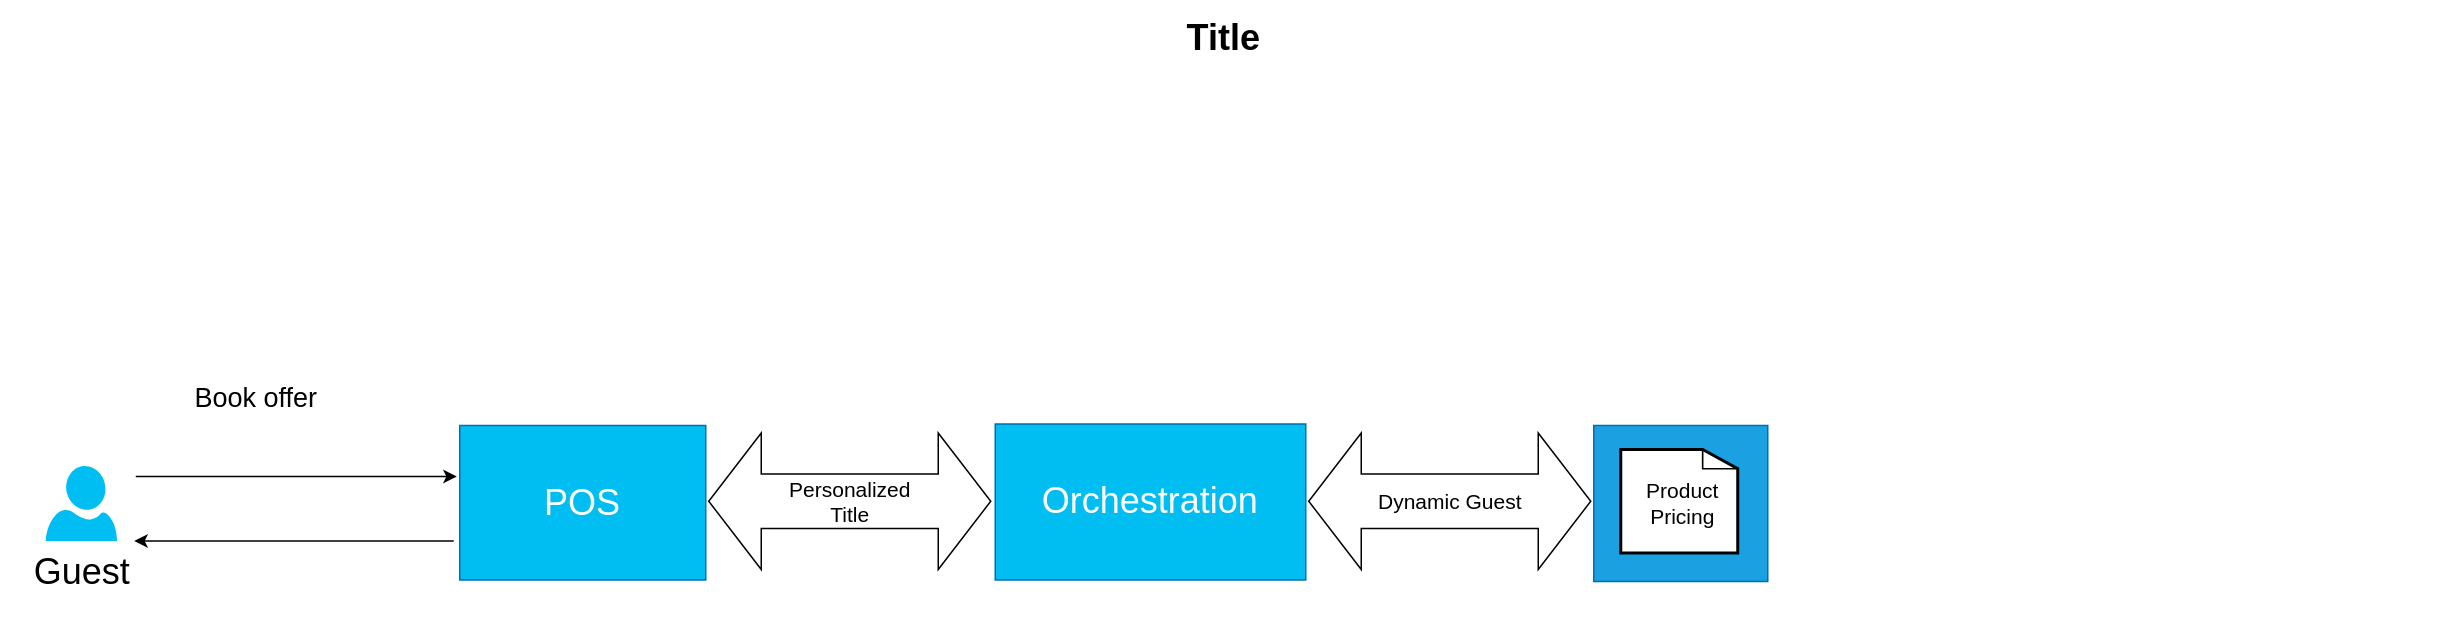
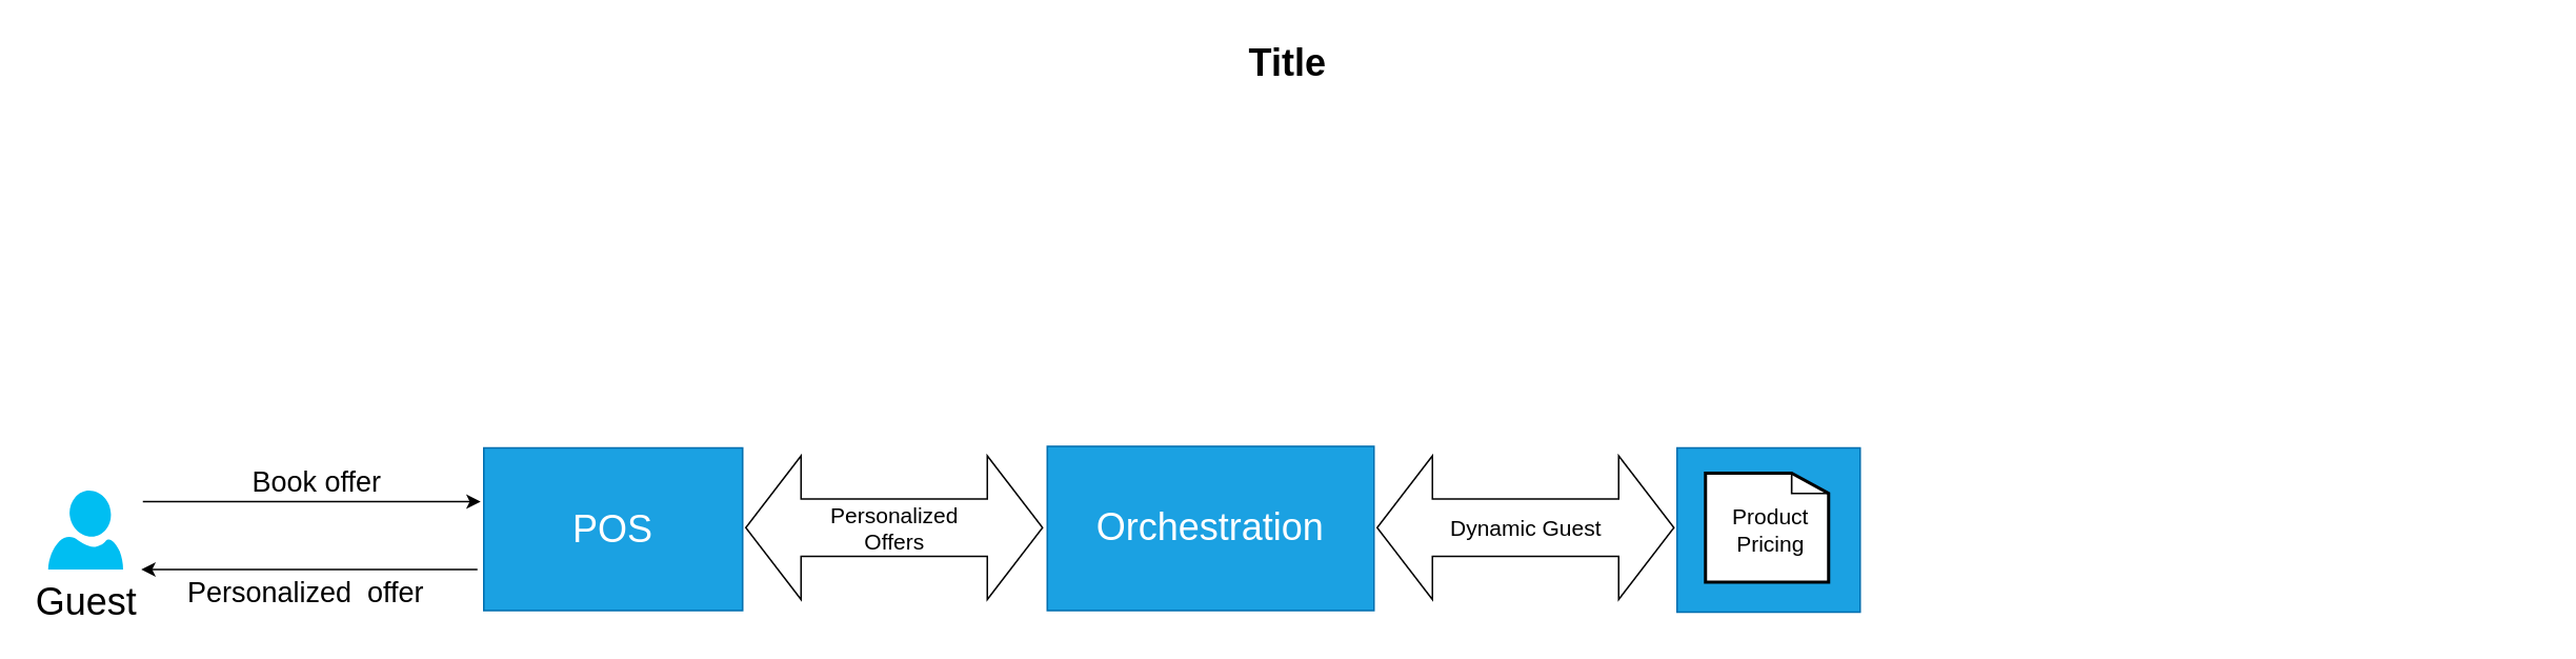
  <mxCell id="0" style=";html=1;" />
  <mxCell id="1" style=";html=1;" parent="0" />
- <mxCell id="2" value="Title" style="text;strokeColor=none;fillColor=none;html=1;fontSize=24;fontStyle=1;verticalAlign=middle;align=center;" parent="1" vertex="1"><mxGeometry x="20" y="5" width="1590" height="40" as="geometry" /></mxCell>
+ <mxCell id="2" value="Title" style="text;strokeColor=none;fillColor=none;html=1;fontSize=24;fontStyle=1;verticalAlign=middle;align=center;" parent="1" vertex="1"><mxGeometry x="20" y="20" width="1590" height="40" as="geometry" /></mxCell>
  <mxCell id="3" value="&lt;font style=&quot;font-size: 24px;&quot;&gt;Guest&lt;/font&gt;" style="verticalLabelPosition=bottom;html=1;verticalAlign=top;align=center;strokeColor=none;fillColor=#00BEF2;shape=mxgraph.azure.user;" vertex="1" parent="1"><mxGeometry x="30" y="310" width="47.5" height="50" as="geometry" /></mxCell>
- <mxCell id="4" value="&lt;font style=&quot;font-size: 24px;&quot;&gt;POS&lt;/font&gt;" style="rounded=0;whiteSpace=wrap;html=1;fillColor=#00bef2;fontColor=#ffffff;strokeColor=#006EAF;" vertex="1" parent="1"><mxGeometry x="306" y="283" width="164" height="103" as="geometry" /></mxCell>
+ <mxCell id="4" value="&lt;font style=&quot;font-size: 24px;&quot;&gt;POS&lt;/font&gt;" style="rounded=0;whiteSpace=wrap;html=1;fillColor=#1ba1e2;fontColor=#ffffff;strokeColor=#006EAF;" vertex="1" parent="1"><mxGeometry x="306" y="283" width="164" height="103" as="geometry" /></mxCell>
  <mxCell id="5" value="" style="endArrow=classic;html=1;rounded=0;" edge="1" parent="1"><mxGeometry width="50" height="50" relative="1" as="geometry"><mxPoint x="90" y="317" as="sourcePoint" /><mxPoint x="304" y="317" as="targetPoint" /></mxGeometry></mxCell>
  <mxCell id="6" value="" style="endArrow=classic;html=1;rounded=0;entryX=0;entryY=1;entryDx=0;entryDy=0;entryPerimeter=0;" edge="1" parent="1"><mxGeometry width="50" height="50" relative="1" as="geometry"><mxPoint x="302" y="360" as="sourcePoint" /><mxPoint x="89" y="360" as="targetPoint" /></mxGeometry></mxCell>
- <mxCell id="7" value="&lt;font style=&quot;font-size: 18px;&quot;&gt;Book offer&lt;/font&gt;" style="text;html=1;align=center;verticalAlign=middle;resizable=0;points=[];autosize=1;strokeColor=none;fillColor=none;" vertex="1" parent="1"><mxGeometry x="115" y="245" width="110" height="40" as="geometry" /></mxCell>
- <mxCell id="9" value="&lt;font style=&quot;font-size: 14px;&quot;&gt;Personalized&lt;br&gt;Title&lt;/font&gt;" style="html=1;shadow=0;dashed=0;align=center;verticalAlign=middle;shape=mxgraph.arrows2.twoWayArrow;dy=0.6;dx=35;" vertex="1" parent="1"><mxGeometry x="472" y="288" width="188" height="91" as="geometry" /></mxCell>
- <mxCell id="10" value="&lt;font style=&quot;font-size: 24px;&quot;&gt;Orchestration&lt;/font&gt;" style="rounded=0;whiteSpace=wrap;html=1;fillColor=#00bef2;fontColor=#ffffff;strokeColor=#006EAF;" vertex="1" parent="1"><mxGeometry x="663" y="282" width="207" height="104" as="geometry" /></mxCell>
+ <mxCell id="7" value="&lt;font style=&quot;font-size: 18px;&quot;&gt;Book offer&lt;/font&gt;" style="text;html=1;align=center;verticalAlign=middle;resizable=0;points=[];autosize=1;strokeColor=none;fillColor=none;" vertex="1" parent="1"><mxGeometry x="145" y="285" width="110" height="40" as="geometry" /></mxCell>
+ <mxCell id="8" value="&lt;font style=&quot;font-size: 18px;&quot;&gt;Personalized&amp;nbsp; offer&lt;/font&gt;" style="text;html=1;align=center;verticalAlign=middle;resizable=0;points=[];autosize=1;strokeColor=none;fillColor=none;" vertex="1" parent="1"><mxGeometry x="108" y="355" width="170" height="40" as="geometry" /></mxCell>
+ <mxCell id="9" value="&lt;font style=&quot;font-size: 14px;&quot;&gt;Personalized&lt;br&gt;Offers&lt;/font&gt;" style="html=1;shadow=0;dashed=0;align=center;verticalAlign=middle;shape=mxgraph.arrows2.twoWayArrow;dy=0.6;dx=35;" vertex="1" parent="1"><mxGeometry x="472" y="288" width="188" height="91" as="geometry" /></mxCell>
+ <mxCell id="10" value="&lt;font style=&quot;font-size: 24px;&quot;&gt;Orchestration&lt;/font&gt;" style="rounded=0;whiteSpace=wrap;html=1;fillColor=#1ba1e2;fontColor=#ffffff;strokeColor=#006EAF;" vertex="1" parent="1"><mxGeometry x="663" y="282" width="207" height="104" as="geometry" /></mxCell>
  <mxCell id="11" value="&lt;span style=&quot;font-size: 14px;&quot;&gt;Dynamic Guest&lt;/span&gt;" style="html=1;shadow=0;dashed=0;align=center;verticalAlign=middle;shape=mxgraph.arrows2.twoWayArrow;dy=0.6;dx=35;" vertex="1" parent="1"><mxGeometry x="872" y="288" width="188" height="91" as="geometry" /></mxCell>
  <mxCell id="12" value="" style="rounded=0;whiteSpace=wrap;html=1;fillColor=#1ba1e2;fontColor=#ffffff;strokeColor=#006EAF;" vertex="1" parent="1"><mxGeometry x="1062" y="283" width="116" height="104" as="geometry" /></mxCell>
  <mxCell id="13" value="" style="shape=mxgraph.cisco.misc.page_icon;html=1;pointerEvents=1;dashed=0;strokeWidth=2;verticalLabelPosition=bottom;verticalAlign=top;align=center;outlineConnect=0;" vertex="1" parent="1"><mxGeometry x="1080" y="299" width="78" height="69" as="geometry" /></mxCell>
  <mxCell id="14" value="&lt;span style=&quot;font-size: 14px;&quot;&gt;Product&lt;br&gt;Pricing&lt;/span&gt;" style="text;html=1;align=center;verticalAlign=middle;resizable=0;points=[];autosize=1;strokeColor=none;fillColor=none;" vertex="1" parent="1"><mxGeometry x="1076" y="310" width="90" height="50" as="geometry" /></mxCell>
